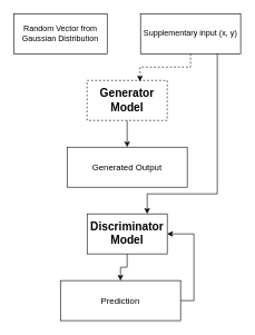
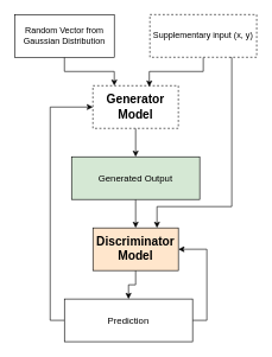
  <mxCell id="0" />
  <mxCell id="1" parent="0" />
+ <mxCell id="2" style="edgeStyle=orthogonalEdgeStyle;rounded=0;orthogonalLoop=1;jettySize=auto;html=1;exitX=0.5;exitY=1;exitDx=0;exitDy=0;entryX=0.25;entryY=0;entryDx=0;entryDy=0;" parent="1" source="3" target="5" edge="1"><mxGeometry relative="1" as="geometry" /></mxCell>
  <mxCell id="3" value="Random Vector from Gaussian Distribution" style="rounded=0;whiteSpace=wrap;html=1;" parent="1" vertex="1"><mxGeometry x="20" y="20" width="140" height="60" as="geometry" /></mxCell>
  <mxCell id="4" style="edgeStyle=orthogonalEdgeStyle;rounded=0;orthogonalLoop=1;jettySize=auto;html=1;exitX=0.5;exitY=1;exitDx=0;exitDy=0;entryX=0.5;entryY=0;entryDx=0;entryDy=0;" parent="1" source="5" target="7" edge="1"><mxGeometry relative="1" as="geometry" /></mxCell>
  <mxCell id="5" value="&lt;h3&gt;&lt;b&gt;&lt;font style=&quot;font-size: 17px&quot;&gt;Generator Model&lt;/font&gt;&lt;/b&gt;&lt;/h3&gt;" style="rounded=0;whiteSpace=wrap;html=1;dashed=1;" parent="1" vertex="1"><mxGeometry x="130" y="120" width="120" height="60" as="geometry" /></mxCell>
- <mxCell id="7" value="&lt;font style=&quot;font-size: 13px&quot;&gt;Generated Output&lt;/font&gt;" style="rounded=0;whiteSpace=wrap;html=1;" parent="1" vertex="1"><mxGeometry x="100" y="220" width="180" height="60" as="geometry" /></mxCell>
+ <mxCell id="6" style="edgeStyle=orthogonalEdgeStyle;rounded=0;orthogonalLoop=1;jettySize=auto;html=1;exitX=0.5;exitY=1;exitDx=0;exitDy=0;entryX=0.5;entryY=0;entryDx=0;entryDy=0;" parent="1" source="7" target="9" edge="1"><mxGeometry relative="1" as="geometry"><mxPoint x="190" y="320" as="targetPoint" /></mxGeometry></mxCell>
+ <mxCell id="7" value="&lt;font style=&quot;font-size: 13px&quot;&gt;Generated Output&lt;/font&gt;" style="rounded=0;whiteSpace=wrap;html=1;fillColor=#d5e8d4;" parent="1" vertex="1"><mxGeometry x="100" y="220" width="180" height="60" as="geometry" /></mxCell>
  <mxCell id="8" style="edgeStyle=orthogonalEdgeStyle;rounded=0;orthogonalLoop=1;jettySize=auto;html=1;exitX=0.5;exitY=1;exitDx=0;exitDy=0;entryX=0.5;entryY=0;entryDx=0;entryDy=0;" parent="1" source="9" target="12" edge="1"><mxGeometry relative="1" as="geometry" /></mxCell>
- <mxCell id="9" value="&lt;h3&gt;&lt;b&gt;&lt;font style=&quot;font-size: 17px&quot;&gt;Discriminator Model&lt;/font&gt;&lt;/b&gt;&lt;/h3&gt;" style="rounded=0;whiteSpace=wrap;html=1;" parent="1" vertex="1"><mxGeometry x="130" y="320" width="120" height="60" as="geometry" /></mxCell>
+ <mxCell id="9" value="&lt;h3&gt;&lt;b&gt;&lt;font style=&quot;font-size: 17px&quot;&gt;Discriminator Model&lt;/font&gt;&lt;/b&gt;&lt;/h3&gt;" style="rounded=0;whiteSpace=wrap;html=1;fillColor=#ffe6cc;" parent="1" vertex="1"><mxGeometry x="130" y="320" width="120" height="60" as="geometry" /></mxCell>
  <mxCell id="10" style="edgeStyle=orthogonalEdgeStyle;rounded=0;orthogonalLoop=1;jettySize=auto;html=1;exitX=1;exitY=0.5;exitDx=0;exitDy=0;entryX=1;entryY=0.5;entryDx=0;entryDy=0;" parent="1" source="12" target="9" edge="1"><mxGeometry relative="1" as="geometry" /></mxCell>
+ <mxCell id="11" style="edgeStyle=orthogonalEdgeStyle;rounded=0;orthogonalLoop=1;jettySize=auto;html=1;exitX=0;exitY=0.5;exitDx=0;exitDy=0;entryX=0;entryY=0.5;entryDx=0;entryDy=0;" parent="1" source="12" target="5" edge="1"><mxGeometry relative="1" as="geometry" /></mxCell>
  <mxCell id="12" value="&lt;font style=&quot;font-size: 13px&quot;&gt;Prediction&lt;/font&gt;" style="rounded=0;whiteSpace=wrap;html=1;" parent="1" vertex="1"><mxGeometry x="90" y="420" width="180" height="60" as="geometry" /></mxCell>
- <mxCell id="13" style="edgeStyle=orthogonalEdgeStyle;rounded=0;orthogonalLoop=1;jettySize=auto;html=1;exitX=0.5;exitY=1;exitDx=0;exitDy=0;entryX=0.66;entryY=0.023;entryDx=0;entryDy=0;entryPerimeter=0;dashed=1;" edge="1" parent="1" source="15" target="5"><mxGeometry relative="1" as="geometry" /></mxCell>
+ <mxCell id="13" style="edgeStyle=orthogonalEdgeStyle;rounded=0;orthogonalLoop=1;jettySize=auto;html=1;exitX=0.5;exitY=1;exitDx=0;exitDy=0;entryX=0.66;entryY=0.023;entryDx=0;entryDy=0;entryPerimeter=0;" edge="1" parent="1" source="15" target="5"><mxGeometry relative="1" as="geometry" /></mxCell>
  <mxCell id="14" style="edgeStyle=orthogonalEdgeStyle;rounded=0;orthogonalLoop=1;jettySize=auto;html=1;exitX=0.75;exitY=1;exitDx=0;exitDy=0;entryX=0.75;entryY=0;entryDx=0;entryDy=0;" edge="1" parent="1" source="15" target="9"><mxGeometry relative="1" as="geometry"><Array as="points"><mxPoint x="325" y="290" /><mxPoint x="220" y="290" /></Array></mxGeometry></mxCell>
- <mxCell id="15" value="Supplementary input (x, y)" style="rounded=0;whiteSpace=wrap;html=1;" vertex="1" parent="1"><mxGeometry x="210" y="20" width="150" height="60" as="geometry" /></mxCell>
+ <mxCell id="15" value="Supplementary input (x, y)" style="rounded=0;whiteSpace=wrap;html=1;dashed=1;" vertex="1" parent="1"><mxGeometry x="210" y="20" width="150" height="60" as="geometry" /></mxCell>
